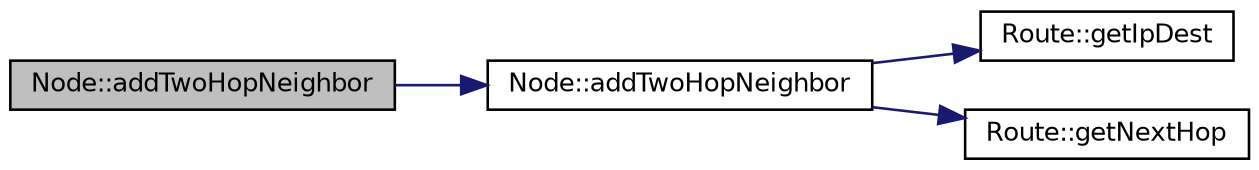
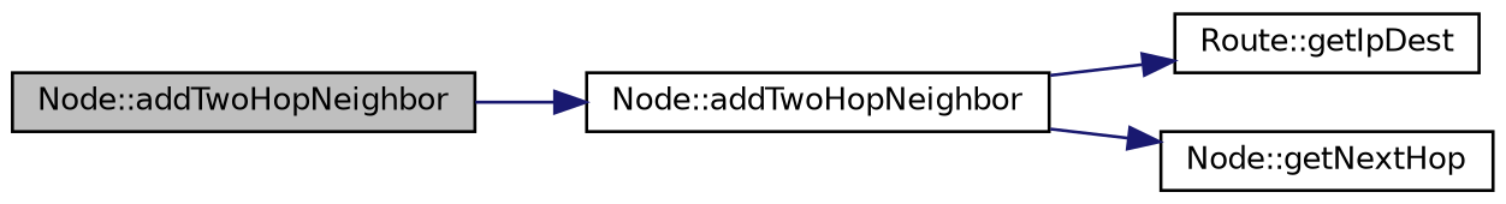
  digraph {
    rankdir=LR
    node [color=black fillcolor=white fontname=Helvetica fontsize=10 shape=record style=filled]
    edge [color=midnightblue fontname=Helvetica fontsize=10 labelfontname=Helvetica labelfontsize=10 style=solid]
    n1 [fillcolor=grey75 fontcolor=black height=0.2 label="Node::addTwoHopNeighbor" width=0.4]
    n2 [height=0.2 label="Node::addTwoHopNeighbor" width=0.4]
    n3 [height=0.2 label="Route::getIpDest" width=0.4]
-   n4 [height=0.2 label="Route::getNextHop" width=0.4]
+   n4 [height=0.2 label="Node::getNextHop" width=0.4]
    n1 -> n2
    n2 -> n3
    n2 -> n4
  }
